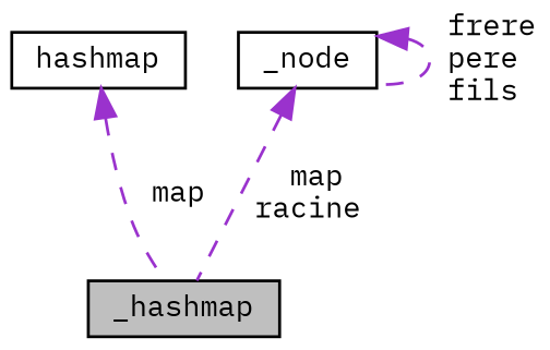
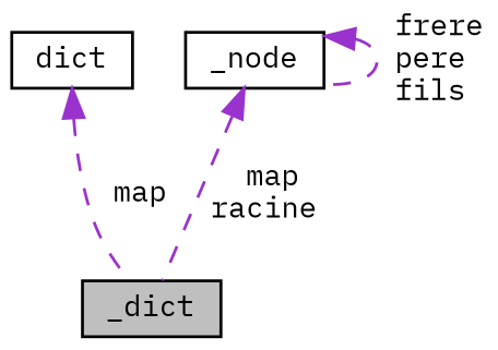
  digraph {
    fontname="IBM Plex Mono"
    node [color=black fillcolor=white fontname="IBM Plex Mono" fontsize=10 shape=record style=filled]
    edge [color=darkorchid3 dir=back fontname="IBM Plex Mono" fontsize=10 labelfontname=Helvetica labelfontsize=10 style=dashed]
-   n1 [fillcolor=grey75 fontcolor=black height=0.2 label=_hashmap width=0.4]
-   n2 [height=0.2 label=hashmap width=0.4]
+   n1 [fillcolor=grey75 fontcolor=black height=0.2 label=_dict width=0.4]
+   n2 [height=0.2 label=dict width=0.4]
    n3 [height=0.2 label=_node width=0.4]
    n2 -> n1 [label=" map"]
    n3 -> n1 [label=" map\nracine"]
    n3 -> n3 [label=" frere\npere\nfils"]
  }
